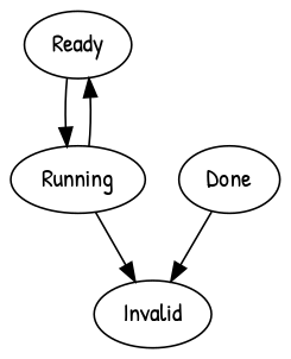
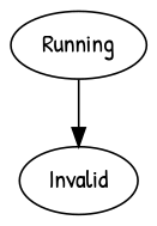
  digraph {
    fontname="Patrick Hand"
    node [fontname="Patrick Hand"]
    edge [fontname="Patrick Hand"]
-   Ready
    Running
    Invalid
-   Done
-   Ready -> Running
-   Running -> Ready
    Running -> Invalid
-   Done -> Invalid
  }
